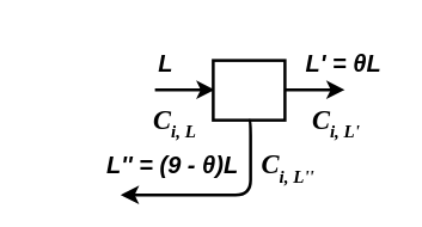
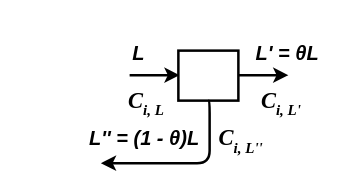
  <mxCell id="0" />
  <mxCell id="1" parent="0" />
  <mxCell id="2" value="" style="endArrow=classic;html=1;strokeWidth=2;entryX=0;entryY=0.5;entryDx=0;entryDy=0;startArrow=none;" parent="1" edge="1"><mxGeometry width="50" height="50" relative="1" as="geometry"><mxPoint x="103" y="59.6" as="sourcePoint" /><mxPoint x="143" y="59.6" as="targetPoint" /><Array as="points"><mxPoint x="123" y="59.6" /></Array></mxGeometry></mxCell>
- <mxCell id="3" value="&lt;span id=&quot;docs-internal-guid-ec26fdc3-7fff-6485-8974-949e62a5aeab&quot; style=&quot;font-weight:normal;&quot;&gt;&lt;span style=&quot;font-family: Montserrat, sans-serif; background-color: transparent; font-weight: 700; font-style: italic; font-variant-numeric: normal; font-variant-east-asian: normal; font-variant-alternates: normal; vertical-align: baseline;&quot;&gt;&lt;font style=&quot;font-size: 16px;&quot;&gt;L'' = (9 - θ)L&lt;/font&gt;&lt;/span&gt;&lt;span style=&quot;font-size: 14pt; font-family: Montserrat, sans-serif; background-color: transparent; font-weight: 700; font-style: italic; font-variant-numeric: normal; font-variant-east-asian: normal; font-variant-alternates: normal; vertical-align: baseline;&quot;&gt;&amp;nbsp; &amp;nbsp;&lt;/span&gt;&lt;/span&gt;&lt;i style=&quot;font-family: &amp;quot;Times New Roman&amp;quot;;&quot;&gt;&lt;font style=&quot;font-size: 18px;&quot;&gt;C&lt;/font&gt;&lt;/i&gt;&lt;i style=&quot;font-family: &amp;quot;Times New Roman&amp;quot;;&quot;&gt;&lt;sub&gt;&lt;font style=&quot;font-size: 12px;&quot;&gt;i, L''&lt;/font&gt;&lt;/sub&gt;&lt;/i&gt;" style="text;strokeColor=none;fillColor=none;html=1;fontSize=24;fontStyle=1;verticalAlign=middle;align=center;" parent="1" vertex="1"><mxGeometry x="20" y="90" width="240" height="40" as="geometry" /></mxCell>
+ <mxCell id="3" value="&lt;span id=&quot;docs-internal-guid-ec26fdc3-7fff-6485-8974-949e62a5aeab&quot; style=&quot;font-weight:normal;&quot;&gt;&lt;span style=&quot;font-family: Montserrat, sans-serif; background-color: transparent; font-weight: 700; font-style: italic; font-variant-numeric: normal; font-variant-east-asian: normal; font-variant-alternates: normal; vertical-align: baseline;&quot;&gt;&lt;font style=&quot;font-size: 16px;&quot;&gt;L'' = (1 - θ)L&lt;/font&gt;&lt;/span&gt;&lt;span style=&quot;font-size: 14pt; font-family: Montserrat, sans-serif; background-color: transparent; font-weight: 700; font-style: italic; font-variant-numeric: normal; font-variant-east-asian: normal; font-variant-alternates: normal; vertical-align: baseline;&quot;&gt;&amp;nbsp; &amp;nbsp;&lt;/span&gt;&lt;/span&gt;&lt;i style=&quot;font-family: &amp;quot;Times New Roman&amp;quot;;&quot;&gt;&lt;font style=&quot;font-size: 18px;&quot;&gt;C&lt;/font&gt;&lt;/i&gt;&lt;i style=&quot;font-family: &amp;quot;Times New Roman&amp;quot;;&quot;&gt;&lt;sub&gt;&lt;font style=&quot;font-size: 12px;&quot;&gt;i, L''&lt;/font&gt;&lt;/sub&gt;&lt;/i&gt;" style="text;strokeColor=none;fillColor=none;html=1;fontSize=24;fontStyle=1;verticalAlign=middle;align=center;" parent="1" vertex="1"><mxGeometry x="20" y="90" width="240" height="40" as="geometry" /></mxCell>
  <mxCell id="4" value="" style="rounded=0;whiteSpace=wrap;html=1;strokeWidth=2;" vertex="1" parent="1"><mxGeometry x="142" y="40" width="48" height="40" as="geometry" /></mxCell>
  <mxCell id="5" style="edgeStyle=orthogonalEdgeStyle;html=1;strokeWidth=2;fontFamily=Times New Roman;fontSize=18;exitX=0.5;exitY=1;exitDx=0;exitDy=0;entryX=0.25;entryY=1;entryDx=0;entryDy=0;" edge="1" parent="1" source="4" target="3"><mxGeometry relative="1" as="geometry"><mxPoint x="167" y="90" as="sourcePoint" /><mxPoint x="90" y="140" as="targetPoint" /><Array as="points"><mxPoint x="167" y="80" /><mxPoint x="167" y="130" /></Array></mxGeometry></mxCell>
  <mxCell id="6" value="" style="endArrow=classic;html=1;strokeWidth=2;entryX=0;entryY=0.5;entryDx=0;entryDy=0;startArrow=none;" edge="1" parent="1"><mxGeometry width="50" height="50" relative="1" as="geometry"><mxPoint x="190" y="59.6" as="sourcePoint" /><mxPoint x="230" y="59.6" as="targetPoint" /><Array as="points"><mxPoint x="210" y="59.6" /></Array></mxGeometry></mxCell>
  <mxCell id="7" value="&lt;span id=&quot;docs-internal-guid-ec26fdc3-7fff-6485-8974-949e62a5aeab&quot; style=&quot;font-weight:normal;&quot;&gt;&lt;span style=&quot;font-family: Montserrat, sans-serif; background-color: transparent; font-weight: 700; font-style: italic; font-variant-numeric: normal; font-variant-east-asian: normal; font-variant-alternates: normal; vertical-align: baseline;&quot;&gt;&lt;font style=&quot;font-size: 16px;&quot;&gt;L&lt;/font&gt;&lt;/span&gt;&lt;/span&gt;" style="text;strokeColor=none;fillColor=none;html=1;fontSize=24;fontStyle=1;verticalAlign=middle;align=center;" vertex="1" parent="1"><mxGeometry x="100" y="20" width="20" height="40" as="geometry" /></mxCell>
  <mxCell id="8" value="&lt;font style=&quot;&quot; face=&quot;Times New Roman&quot;&gt;&lt;i style=&quot;&quot;&gt;&lt;font style=&quot;font-size: 18px;&quot;&gt;C&lt;/font&gt;&lt;/i&gt;&lt;i style=&quot;&quot;&gt;&lt;sub style=&quot;&quot;&gt;&lt;font style=&quot;font-size: 12px;&quot;&gt;i, L&lt;/font&gt;&lt;/sub&gt;&lt;/i&gt;&lt;/font&gt;" style="text;strokeColor=none;fillColor=none;html=1;fontSize=24;fontStyle=1;verticalAlign=middle;align=center;" vertex="1" parent="1"><mxGeometry x="100" y="60" width="32" height="40" as="geometry" /></mxCell>
  <mxCell id="9" value="&lt;font style=&quot;font-size: 16px;&quot;&gt;&lt;span id=&quot;docs-internal-guid-ec26fdc3-7fff-6485-8974-949e62a5aeab&quot; style=&quot;font-weight:normal;&quot;&gt;&lt;span style=&quot;font-family: Montserrat, sans-serif; background-color: transparent; font-weight: 700; font-style: italic; font-variant-numeric: normal; font-variant-east-asian: normal; font-variant-alternates: normal; vertical-align: baseline;&quot;&gt;L' =&amp;nbsp;&lt;/span&gt;&lt;/span&gt;&lt;span style=&quot;font-family: Montserrat, sans-serif; font-style: italic;&quot;&gt;θL&lt;/span&gt;&lt;/font&gt;" style="text;strokeColor=none;fillColor=none;html=1;fontSize=24;fontStyle=1;verticalAlign=middle;align=center;" vertex="1" parent="1"><mxGeometry x="208" y="20" width="42" height="40" as="geometry" /></mxCell>
  <mxCell id="10" value="&lt;font style=&quot;&quot; face=&quot;Times New Roman&quot;&gt;&lt;i style=&quot;&quot;&gt;&lt;font style=&quot;font-size: 18px;&quot;&gt;C&lt;/font&gt;&lt;/i&gt;&lt;i style=&quot;&quot;&gt;&lt;sub style=&quot;&quot;&gt;&lt;font style=&quot;font-size: 12px;&quot;&gt;i, L'&lt;/font&gt;&lt;/sub&gt;&lt;/i&gt;&lt;/font&gt;" style="text;strokeColor=none;fillColor=none;html=1;fontSize=24;fontStyle=1;verticalAlign=middle;align=center;" vertex="1" parent="1"><mxGeometry x="208" y="60" width="32" height="40" as="geometry" /></mxCell>
